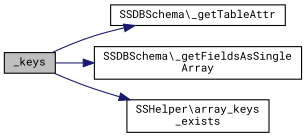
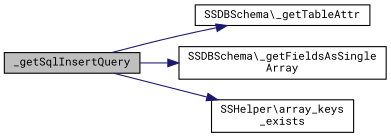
  digraph {
    rankdir=LR
    fontname="Roboto Mono"
    node [color=black fillcolor=white fontname="Roboto Mono" fontsize=10 shape=record style=filled]
    edge [color=midnightblue fontname="Roboto Mono" fontsize=10 labelfontname=Helvetica labelfontsize=10 style=solid]
-   n1 [fillcolor=grey75 fontcolor=black height=0.2 label=_keys width=0.4]
+   n1 [fillcolor=grey75 fontcolor=black height=0.2 label=_getSqlInsertQuery width=0.4]
    n2 [height=0.2 label="SSDBSchema\\_getTableAttr" width=0.4]
    n3 [height=0.2 label="SSDBSchema\\_getFieldsAsSingle\lArray" width=0.4]
    n4 [height=0.2 label="SSHelper\\array_keys\l_exists" width=0.4]
    n1 -> n2
    n1 -> n3
    n1 -> n4
  }
